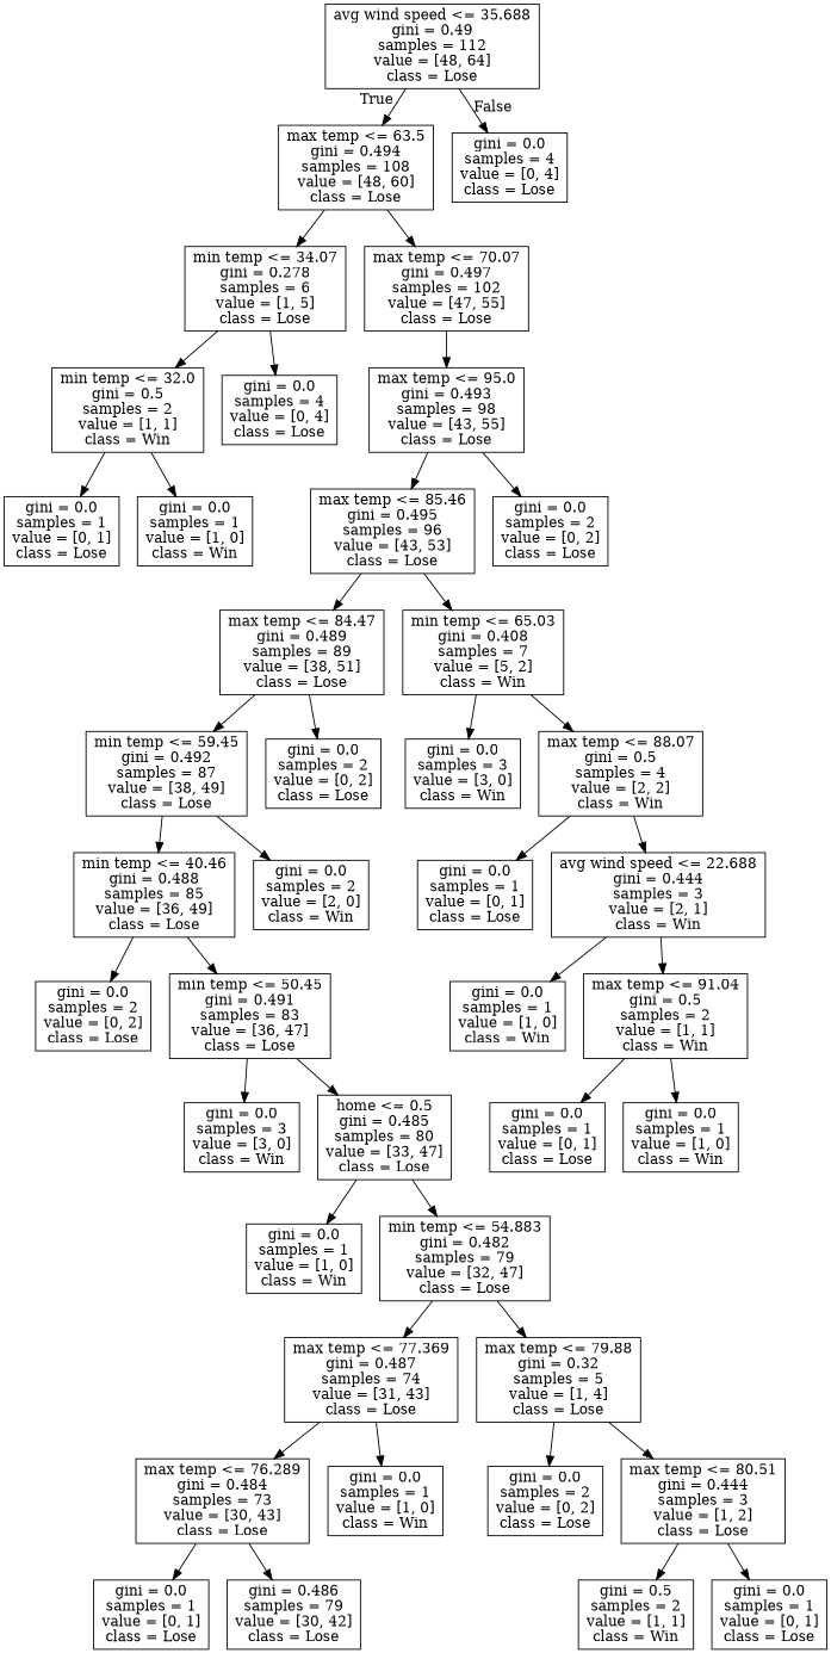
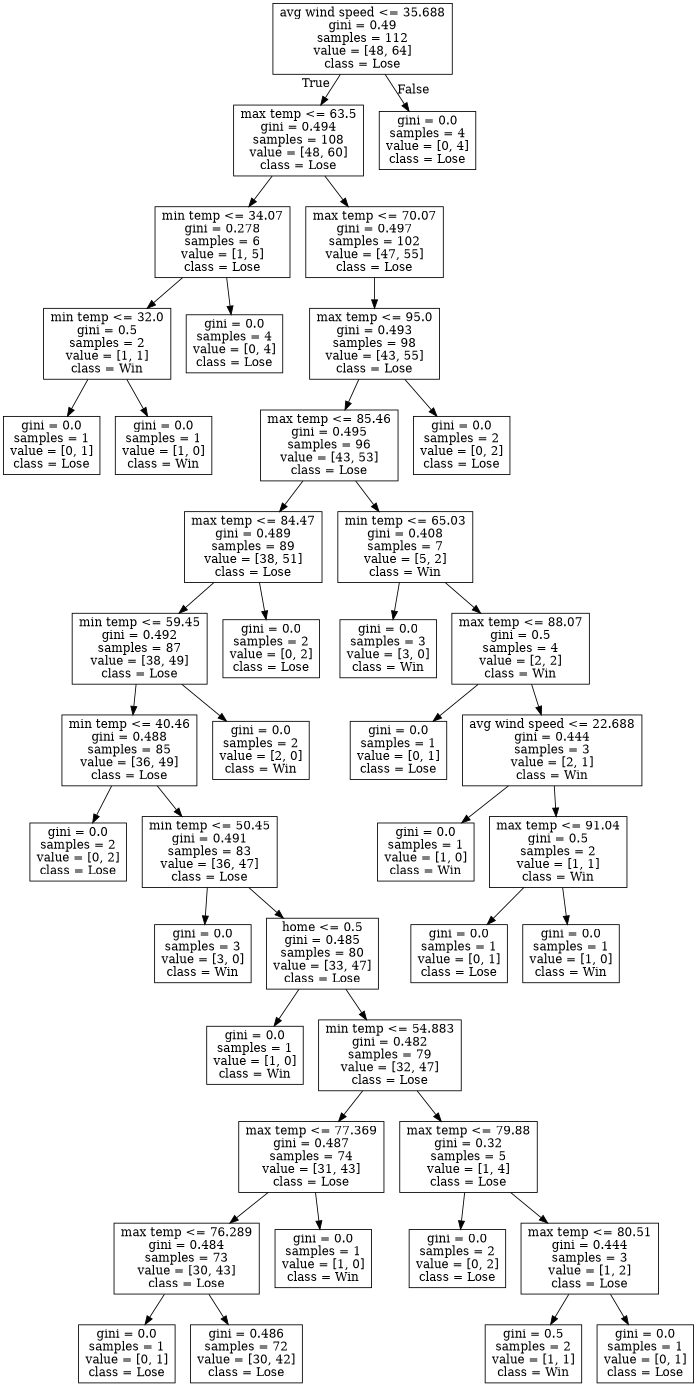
  digraph {
    node [shape=box]
    n1 [label="avg wind speed <= 35.688\ngini = 0.49\nsamples = 112\nvalue = [48, 64]\nclass = Lose"]
    n2 [label="max temp <= 63.5\ngini = 0.494\nsamples = 108\nvalue = [48, 60]\nclass = Lose"]
    n3 [label="gini = 0.0\nsamples = 4\nvalue = [0, 4]\nclass = Lose"]
    n4 [label="min temp <= 34.07\ngini = 0.278\nsamples = 6\nvalue = [1, 5]\nclass = Lose"]
    n5 [label="max temp <= 70.07\ngini = 0.497\nsamples = 102\nvalue = [47, 55]\nclass = Lose"]
    n6 [label="min temp <= 32.0\ngini = 0.5\nsamples = 2\nvalue = [1, 1]\nclass = Win"]
    n7 [label="gini = 0.0\nsamples = 4\nvalue = [0, 4]\nclass = Lose"]
    n8 [label="max temp <= 95.0\ngini = 0.493\nsamples = 98\nvalue = [43, 55]\nclass = Lose"]
    n9 [label="gini = 0.0\nsamples = 1\nvalue = [0, 1]\nclass = Lose"]
    n10 [label="gini = 0.0\nsamples = 1\nvalue = [1, 0]\nclass = Win"]
    n11 [label="max temp <= 85.46\ngini = 0.495\nsamples = 96\nvalue = [43, 53]\nclass = Lose"]
    n12 [label="gini = 0.0\nsamples = 2\nvalue = [0, 2]\nclass = Lose"]
    n13 [label="max temp <= 84.47\ngini = 0.489\nsamples = 89\nvalue = [38, 51]\nclass = Lose"]
    n14 [label="min temp <= 65.03\ngini = 0.408\nsamples = 7\nvalue = [5, 2]\nclass = Win"]
    n15 [label="min temp <= 59.45\ngini = 0.492\nsamples = 87\nvalue = [38, 49]\nclass = Lose"]
    n16 [label="gini = 0.0\nsamples = 2\nvalue = [0, 2]\nclass = Lose"]
    n17 [label="gini = 0.0\nsamples = 3\nvalue = [3, 0]\nclass = Win"]
    n18 [label="max temp <= 88.07\ngini = 0.5\nsamples = 4\nvalue = [2, 2]\nclass = Win"]
    n19 [label="min temp <= 40.46\ngini = 0.488\nsamples = 85\nvalue = [36, 49]\nclass = Lose"]
    n20 [label="gini = 0.0\nsamples = 2\nvalue = [2, 0]\nclass = Win"]
    n21 [label="gini = 0.0\nsamples = 2\nvalue = [0, 2]\nclass = Lose"]
    n22 [label="min temp <= 50.45\ngini = 0.491\nsamples = 83\nvalue = [36, 47]\nclass = Lose"]
    n23 [label="gini = 0.0\nsamples = 3\nvalue = [3, 0]\nclass = Win"]
    n24 [label="home <= 0.5\ngini = 0.485\nsamples = 80\nvalue = [33, 47]\nclass = Lose"]
    n25 [label="gini = 0.0\nsamples = 1\nvalue = [1, 0]\nclass = Win"]
    n26 [label="min temp <= 54.883\ngini = 0.482\nsamples = 79\nvalue = [32, 47]\nclass = Lose"]
    n27 [label="max temp <= 77.369\ngini = 0.487\nsamples = 74\nvalue = [31, 43]\nclass = Lose"]
    n28 [label="max temp <= 79.88\ngini = 0.32\nsamples = 5\nvalue = [1, 4]\nclass = Lose"]
    n29 [label="max temp <= 76.289\ngini = 0.484\nsamples = 73\nvalue = [30, 43]\nclass = Lose"]
    n30 [label="gini = 0.0\nsamples = 1\nvalue = [1, 0]\nclass = Win"]
    n31 [label="gini = 0.0\nsamples = 2\nvalue = [0, 2]\nclass = Lose"]
    n32 [label="max temp <= 80.51\ngini = 0.444\nsamples = 3\nvalue = [1, 2]\nclass = Lose"]
    n33 [label="gini = 0.0\nsamples = 1\nvalue = [0, 1]\nclass = Lose"]
-   n34 [label="gini = 0.486\nsamples = 79\nvalue = [30, 42]\nclass = Lose"]
+   n34 [label="gini = 0.486\nsamples = 72\nvalue = [30, 42]\nclass = Lose"]
    n35 [label="gini = 0.5\nsamples = 2\nvalue = [1, 1]\nclass = Win"]
    n36 [label="gini = 0.0\nsamples = 1\nvalue = [0, 1]\nclass = Lose"]
    n37 [label="gini = 0.0\nsamples = 1\nvalue = [0, 1]\nclass = Lose"]
    n38 [label="avg wind speed <= 22.688\ngini = 0.444\nsamples = 3\nvalue = [2, 1]\nclass = Win"]
    n39 [label="gini = 0.0\nsamples = 1\nvalue = [1, 0]\nclass = Win"]
    n40 [label="max temp <= 91.04\ngini = 0.5\nsamples = 2\nvalue = [1, 1]\nclass = Win"]
    n41 [label="gini = 0.0\nsamples = 1\nvalue = [0, 1]\nclass = Lose"]
    n42 [label="gini = 0.0\nsamples = 1\nvalue = [1, 0]\nclass = Win"]
    n1 -> n2 [headlabel=True labelangle=45 labeldistance=2.5]
    n1 -> n3 [headlabel=False labelangle=-45 labeldistance=2.5]
    n2 -> n4
    n2 -> n5
    n4 -> n6
    n4 -> n7
    n5 -> n8
    n6 -> n9
    n6 -> n10
    n8 -> n11
    n8 -> n12
    n11 -> n13
    n11 -> n14
    n13 -> n15
    n13 -> n16
    n14 -> n17
    n14 -> n18
    n15 -> n19
    n15 -> n20
    n18 -> n37
    n18 -> n38
    n19 -> n21
    n19 -> n22
    n22 -> n23
    n22 -> n24
    n24 -> n25
    n24 -> n26
    n26 -> n27
    n26 -> n28
    n27 -> n29
    n27 -> n30
    n28 -> n31
    n28 -> n32
    n29 -> n33
    n29 -> n34
    n32 -> n35
    n32 -> n36
    n38 -> n39
    n38 -> n40
    n40 -> n41
    n40 -> n42
  }
